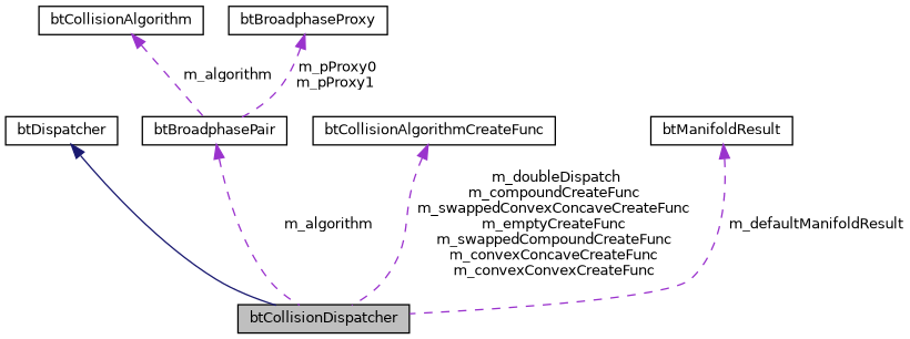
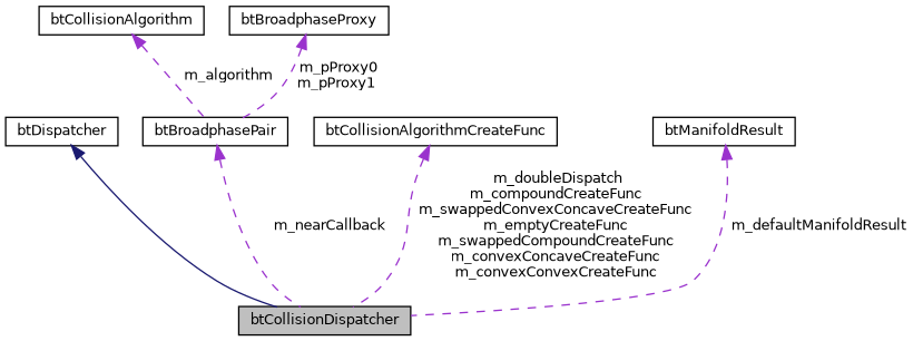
  digraph {
    rankdir=TB
    node [color=black fillcolor=white fontname=Helvetica fontsize=10 shape=record style=filled]
    edge [color=darkorchid3 dir=back fontname=Helvetica fontsize=10 labelfontname=Helvetica labelfontsize=10 style=dashed]
    n1 [fillcolor=grey75 fontcolor=black height=0.2 label=btCollisionDispatcher width=0.4]
    n2 [height=0.2 label=btDispatcher width=0.4]
    n3 [height=0.2 label=btCollisionAlgorithm width=0.4]
    n4 [height=0.2 label=btBroadphasePair width=0.4]
    n5 [height=0.2 label=btBroadphaseProxy width=0.4]
    n6 [height=0.2 label=btCollisionAlgorithmCreateFunc width=0.4]
    n7 [height=0.2 label=btManifoldResult width=0.4]
    n2 -> n1 [color=midnightblue style=solid]
    n3 -> n4 [label=" m_algorithm"]
-   n4 -> n1 [label=" m_algorithm"]
+   n4 -> n1 [label=" m_nearCallback"]
    n5 -> n4 [label=" m_pProxy0\nm_pProxy1"]
    n6 -> n1 [label=" m_doubleDispatch\nm_compoundCreateFunc\nm_swappedConvexConcaveCreateFunc\nm_emptyCreateFunc\nm_swappedCompoundCreateFunc\nm_convexConcaveCreateFunc\nm_convexConvexCreateFunc"]
    n7 -> n1 [label=" m_defaultManifoldResult"]
  }
